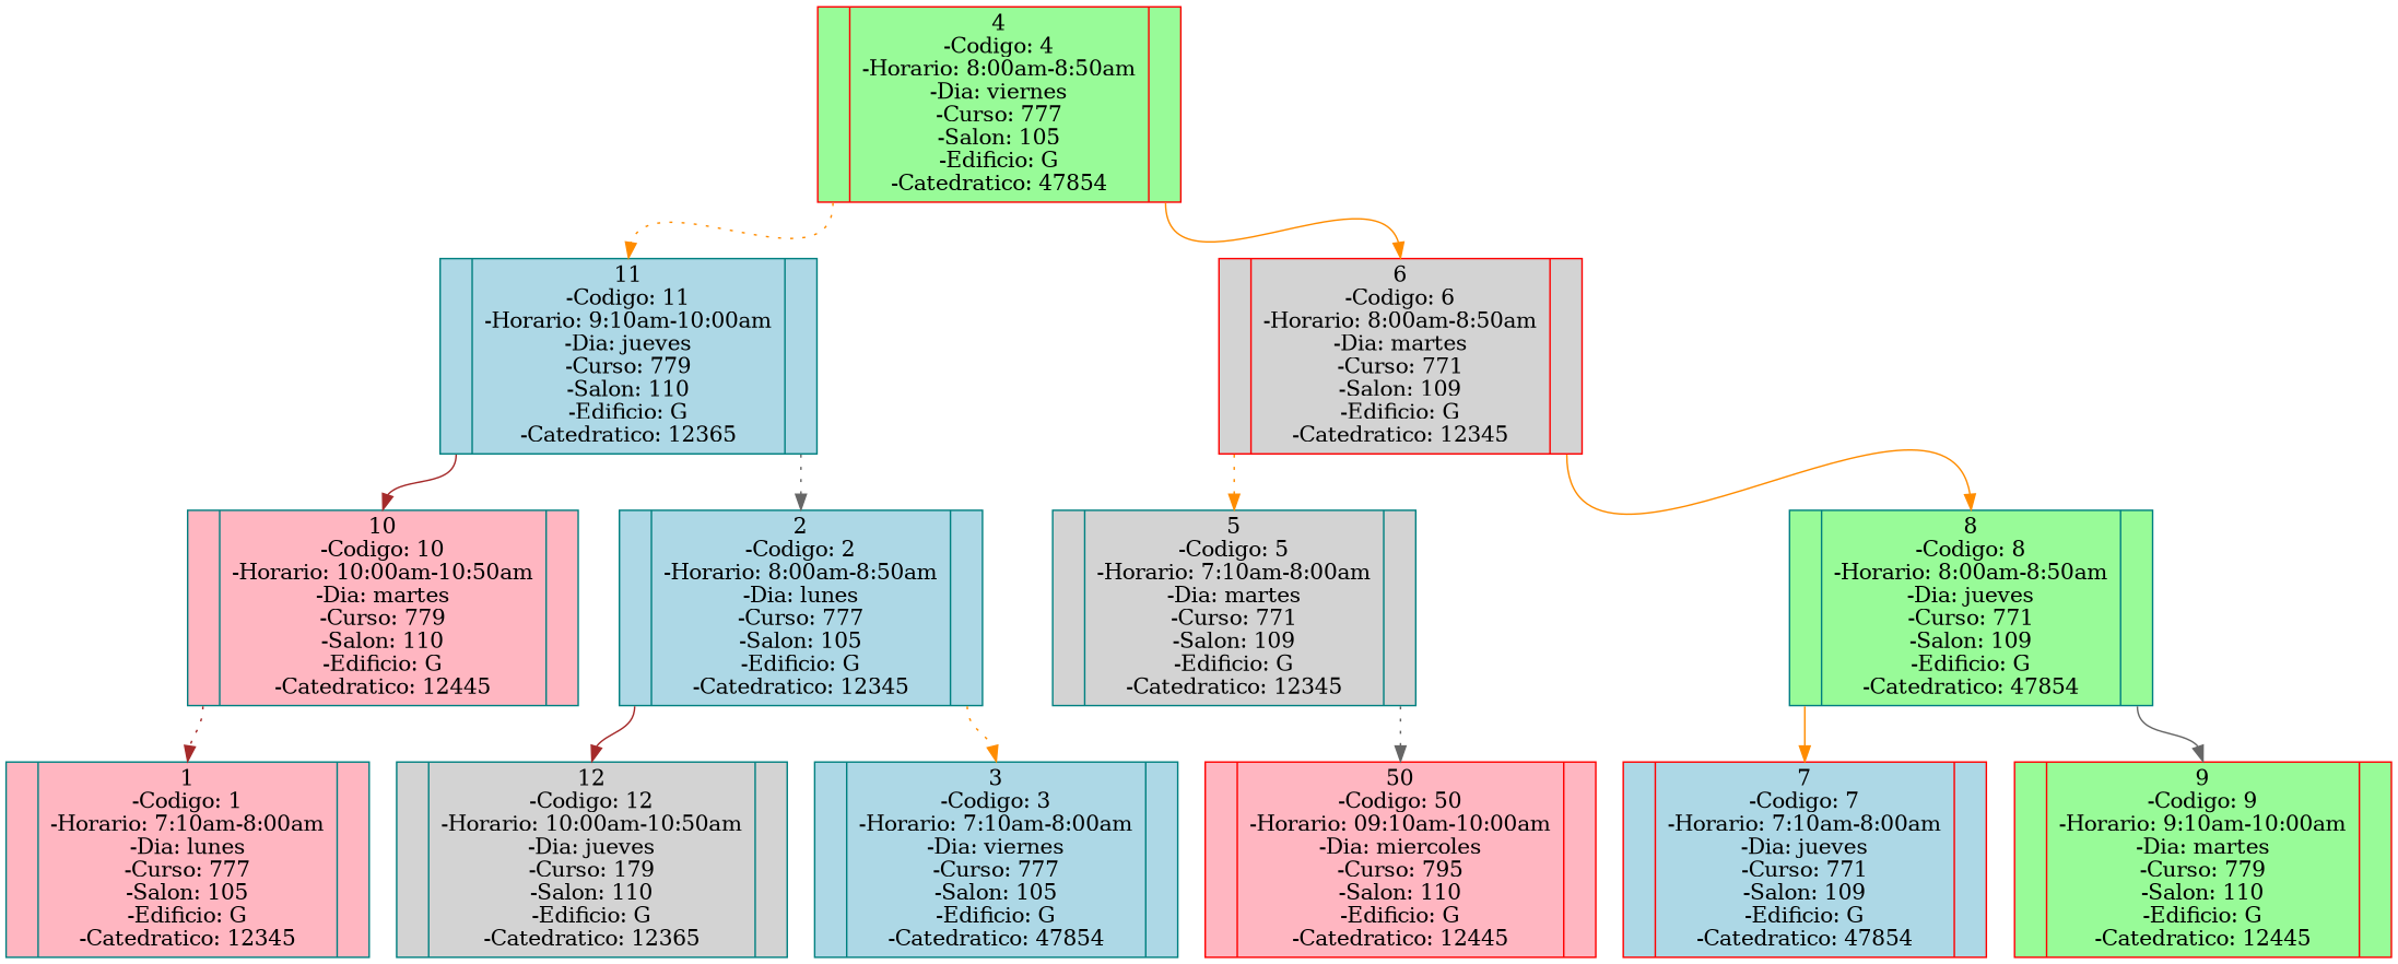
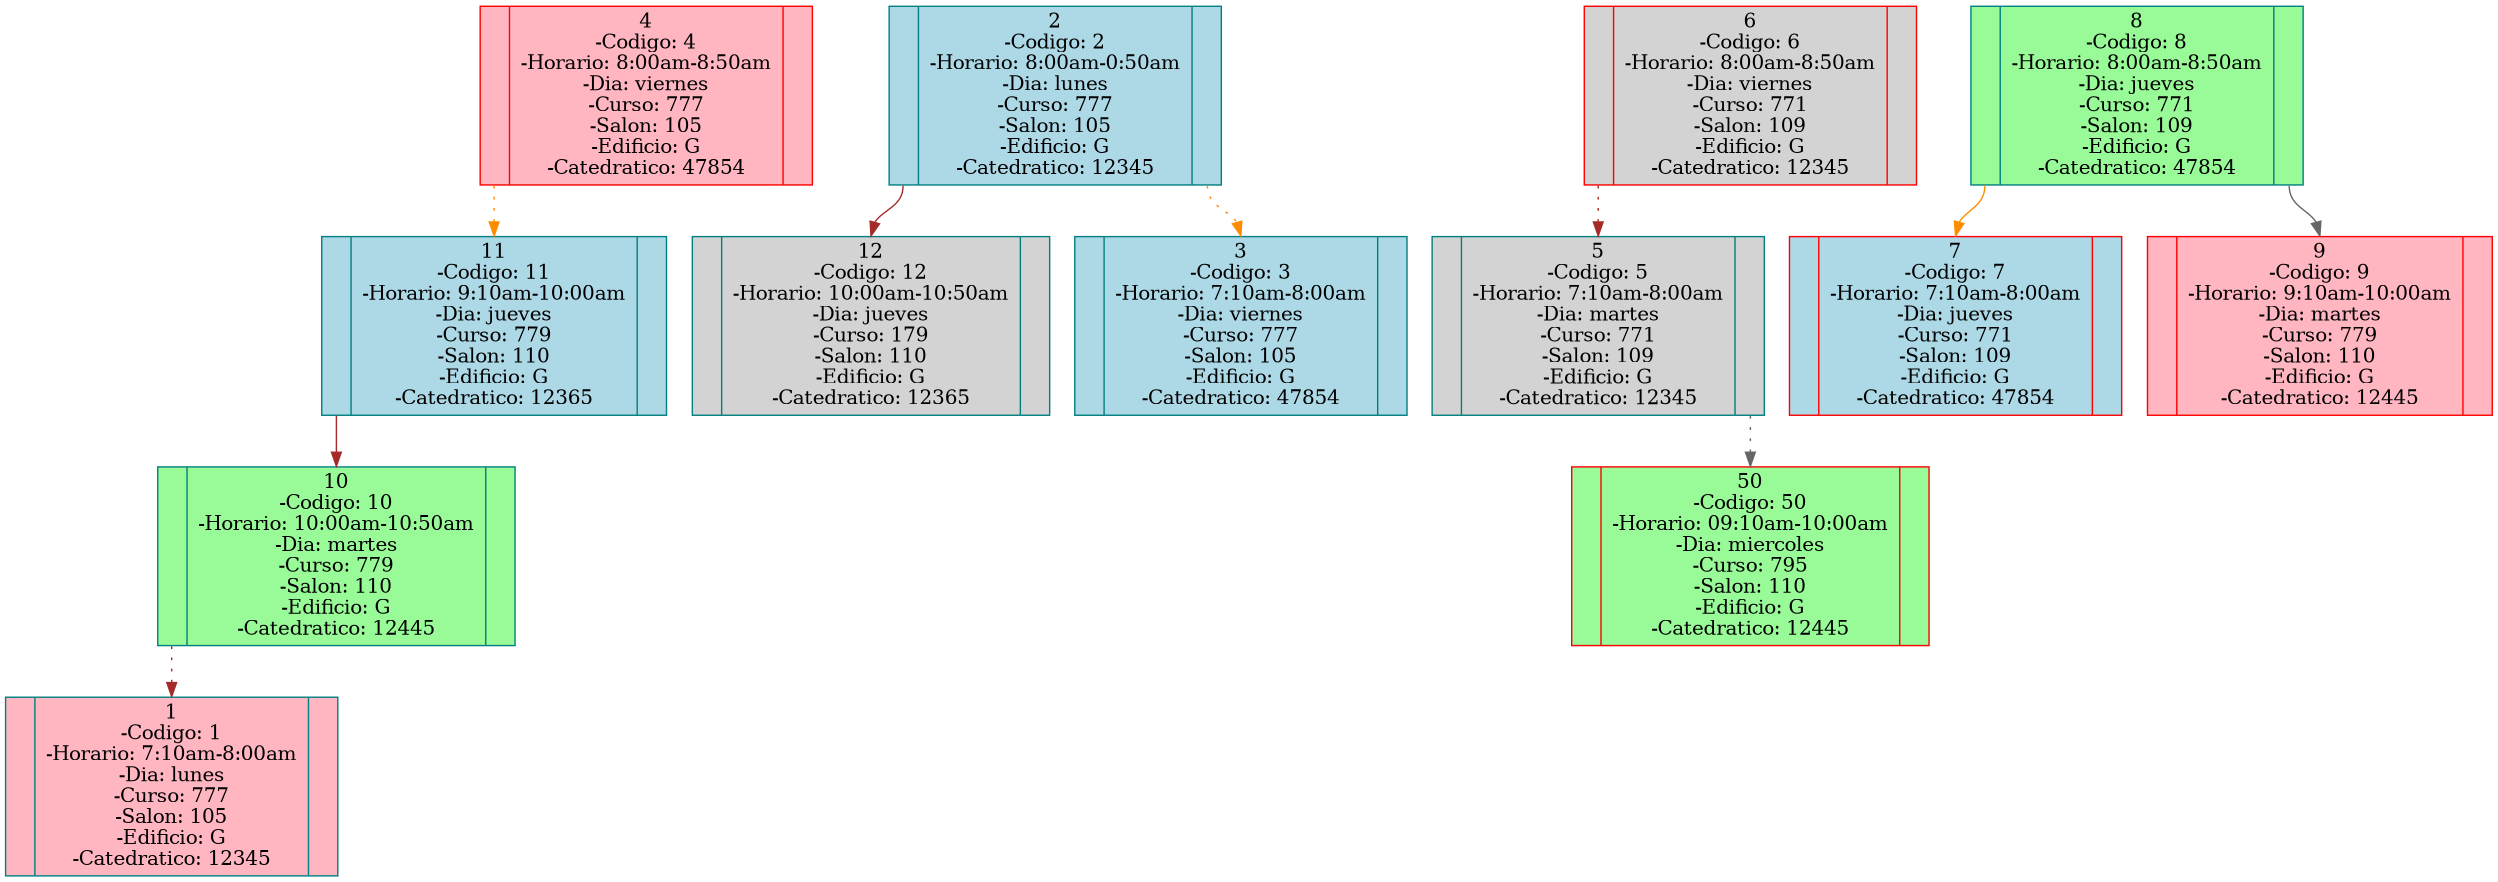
  digraph {
    node [color=teal fillcolor=lightpink shape=record style=filled]
    edge [color=darkorange headport=f1 style=dotted tailport=f0]
    n1 [height=.1 label="<f0> |<f1> 1\n-Codigo: 1\n-Horario: 7:10am-8:00am\n-Dia: lunes\n-Curso: 777\n-Salon: 105\n-Edificio: G\n-Catedratico: 12345|<f2> "]
-   n2 [height=.1 label="<f0> |<f1> 10\n-Codigo: 10\n-Horario: 10:00am-10:50am\n-Dia: martes\n-Curso: 779\n-Salon: 110\n-Edificio: G\n-Catedratico: 12445|<f2> "]
+   n2 [fillcolor=palegreen height=.1 label="<f0> |<f1> 10\n-Codigo: 10\n-Horario: 10:00am-10:50am\n-Dia: martes\n-Curso: 779\n-Salon: 110\n-Edificio: G\n-Catedratico: 12445|<f2> "]
    n3 [fillcolor=lightblue height=.1 label="<f0> |<f1> 11\n-Codigo: 11\n-Horario: 9:10am-10:00am\n-Dia: jueves\n-Curso: 779\n-Salon: 110\n-Edificio: G\n-Catedratico: 12365|<f2> "]
-   n4 [fillcolor=lightblue height=.1 label="<f0> |<f1> 2\n-Codigo: 2\n-Horario: 8:00am-8:50am\n-Dia: lunes\n-Curso: 777\n-Salon: 105\n-Edificio: G\n-Catedratico: 12345|<f2> "]
+   n4 [fillcolor=lightblue height=.1 label="<f0> |<f1> 2\n-Codigo: 2\n-Horario: 8:00am-0:50am\n-Dia: lunes\n-Curso: 777\n-Salon: 105\n-Edificio: G\n-Catedratico: 12345|<f2> "]
    n5 [fillcolor=lightgrey height=.1 label="<f0> |<f1> 12\n-Codigo: 12\n-Horario: 10:00am-10:50am\n-Dia: jueves\n-Curso: 179\n-Salon: 110\n-Edificio: G\n-Catedratico: 12365|<f2> "]
    n6 [fillcolor=lightblue height=.1 label="<f0> |<f1> 3\n-Codigo: 3\n-Horario: 7:10am-8:00am\n-Dia: viernes\n-Curso: 777\n-Salon: 105\n-Edificio: G\n-Catedratico: 47854|<f2> "]
-   n7 [color=red fillcolor=palegreen height=.1 label="<f0> |<f1> 4\n-Codigo: 4\n-Horario: 8:00am-8:50am\n-Dia: viernes\n-Curso: 777\n-Salon: 105\n-Edificio: G\n-Catedratico: 47854|<f2> "]
-   n8 [color=red fillcolor=lightgrey height=.1 label="<f0> |<f1> 6\n-Codigo: 6\n-Horario: 8:00am-8:50am\n-Dia: martes\n-Curso: 771\n-Salon: 109\n-Edificio: G\n-Catedratico: 12345|<f2> "]
+   n7 [color=red height=.1 label="<f0> |<f1> 4\n-Codigo: 4\n-Horario: 8:00am-8:50am\n-Dia: viernes\n-Curso: 777\n-Salon: 105\n-Edificio: G\n-Catedratico: 47854|<f2> "]
+   n8 [color=red fillcolor=lightgrey height=.1 label="<f0> |<f1> 6\n-Codigo: 6\n-Horario: 8:00am-8:50am\n-Dia: viernes\n-Curso: 771\n-Salon: 109\n-Edificio: G\n-Catedratico: 12345|<f2> "]
    n9 [fillcolor=lightgrey height=.1 label="<f0> |<f1> 5\n-Codigo: 5\n-Horario: 7:10am-8:00am\n-Dia: martes\n-Curso: 771\n-Salon: 109\n-Edificio: G\n-Catedratico: 12345|<f2> "]
    n10 [fillcolor=palegreen height=.1 label="<f0> |<f1> 8\n-Codigo: 8\n-Horario: 8:00am-8:50am\n-Dia: jueves\n-Curso: 771\n-Salon: 109\n-Edificio: G\n-Catedratico: 47854|<f2> "]
-   n11 [color=red height=.1 label="<f0> |<f1> 50\n-Codigo: 50\n-Horario: 09:10am-10:00am\n-Dia: miercoles\n-Curso: 795\n-Salon: 110\n-Edificio: G\n-Catedratico: 12445|<f2> "]
+   n11 [color=red fillcolor=palegreen height=.1 label="<f0> |<f1> 50\n-Codigo: 50\n-Horario: 09:10am-10:00am\n-Dia: miercoles\n-Curso: 795\n-Salon: 110\n-Edificio: G\n-Catedratico: 12445|<f2> "]
    n12 [color=red fillcolor=lightblue height=.1 label="<f0> |<f1> 7\n-Codigo: 7\n-Horario: 7:10am-8:00am\n-Dia: jueves\n-Curso: 771\n-Salon: 109\n-Edificio: G\n-Catedratico: 47854|<f2> "]
-   n13 [color=red fillcolor=palegreen height=.1 label="<f0> |<f1> 9\n-Codigo: 9\n-Horario: 9:10am-10:00am\n-Dia: martes\n-Curso: 779\n-Salon: 110\n-Edificio: G\n-Catedratico: 12445|<f2> "]
+   n13 [color=red height=.1 label="<f0> |<f1> 9\n-Codigo: 9\n-Horario: 9:10am-10:00am\n-Dia: martes\n-Curso: 779\n-Salon: 110\n-Edificio: G\n-Catedratico: 12445|<f2> "]
    n2 -> n1 [color=brown]
    n3 -> n2 [color=brown style=solid]
-   n3 -> n4 [color=gray40 tailport=f2]
    n4 -> n5 [color=brown style=solid]
    n4 -> n6 [tailport=f2]
    n7 -> n3
-   n7 -> n8 [style=solid tailport=f2]
-   n8 -> n9
-   n8 -> n10 [style=solid tailport=f2]
+   n8 -> n9 [color=brown]
    n9 -> n11 [color=gray40 tailport=f2]
    n10 -> n12 [style=solid]
    n10 -> n13 [color=gray40 style=solid tailport=f2]
  }
